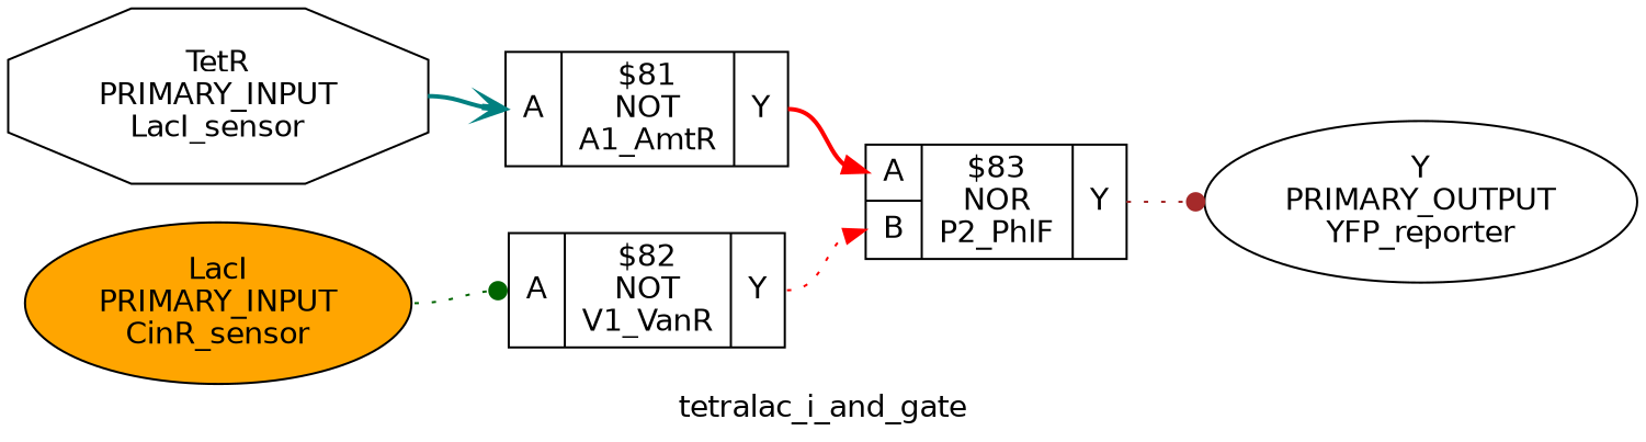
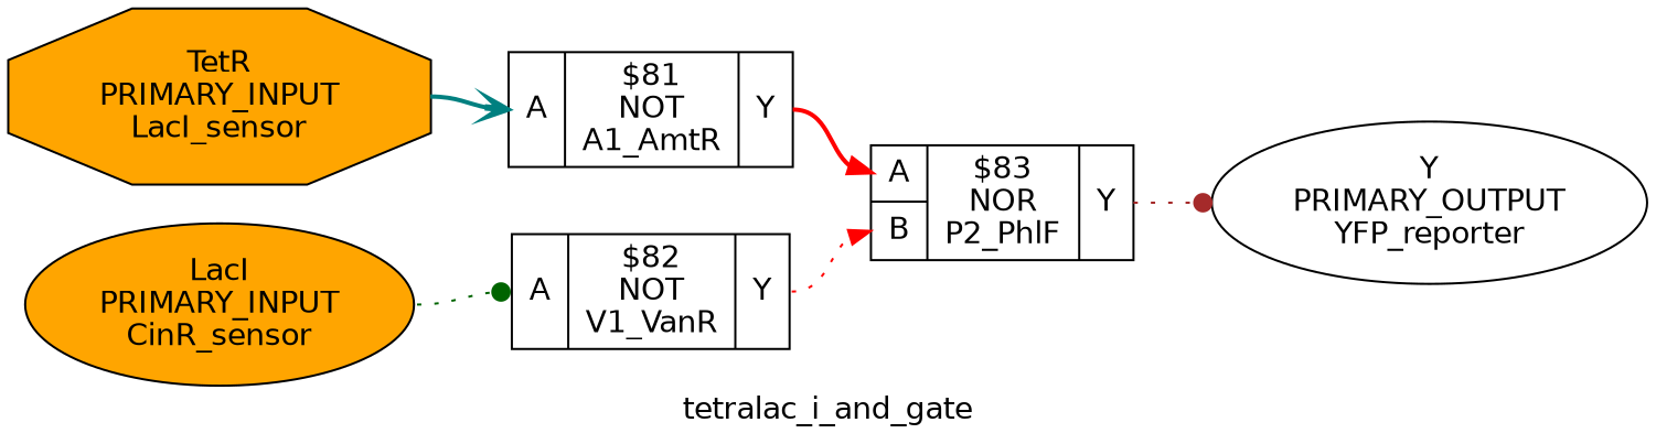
  digraph {
    label=tetralac_i_and_gate
    rankdir=LR
    remincross=true
    fontname="DejaVu Sans"
    node [shape=record style=filled fillcolor=white fontname="DejaVu Sans"]
    edge [color=red fontcolor=black headport="p6:w" tailport="p5:e" style=dotted arrowhead=dot fontname="DejaVu Sans"]
    n1 [fontcolor=black label="LacI\nPRIMARY_INPUT\nCinR_sensor" shape=ellipse fillcolor=orange]
    n2 [label="{{<p6> A}|$82\nNOT\nV1_VanR|{<p5> Y}}"]
-   n3 [fontcolor=black label="TetR\nPRIMARY_INPUT\nLacI_sensor" shape=octagon]
+   n3 [fontcolor=black label="TetR\nPRIMARY_INPUT\nLacI_sensor" shape=octagon fillcolor=orange]
    n4 [label="{{<p6> A}|$81\nNOT\nA1_AmtR|{<p5> Y}}"]
    n5 [fontcolor=black label="Y\nPRIMARY_OUTPUT\nYFP_reporter" shape=ellipse]
    n6 [label="{{<p6> A|<p9> B}|$83\nNOR\nP2_PhlF|{<p5> Y}}"]
    n1 -> n2 [color=darkgreen tailport=e]
    n2 -> n6 [headport="p9:w" arrowhead=normal]
    n3 -> n4 [color=teal tailport=e style=bold arrowhead=vee]
    n4 -> n6 [style=bold arrowhead=normal]
    n6 -> n5 [color=brown headport=w]
  }
